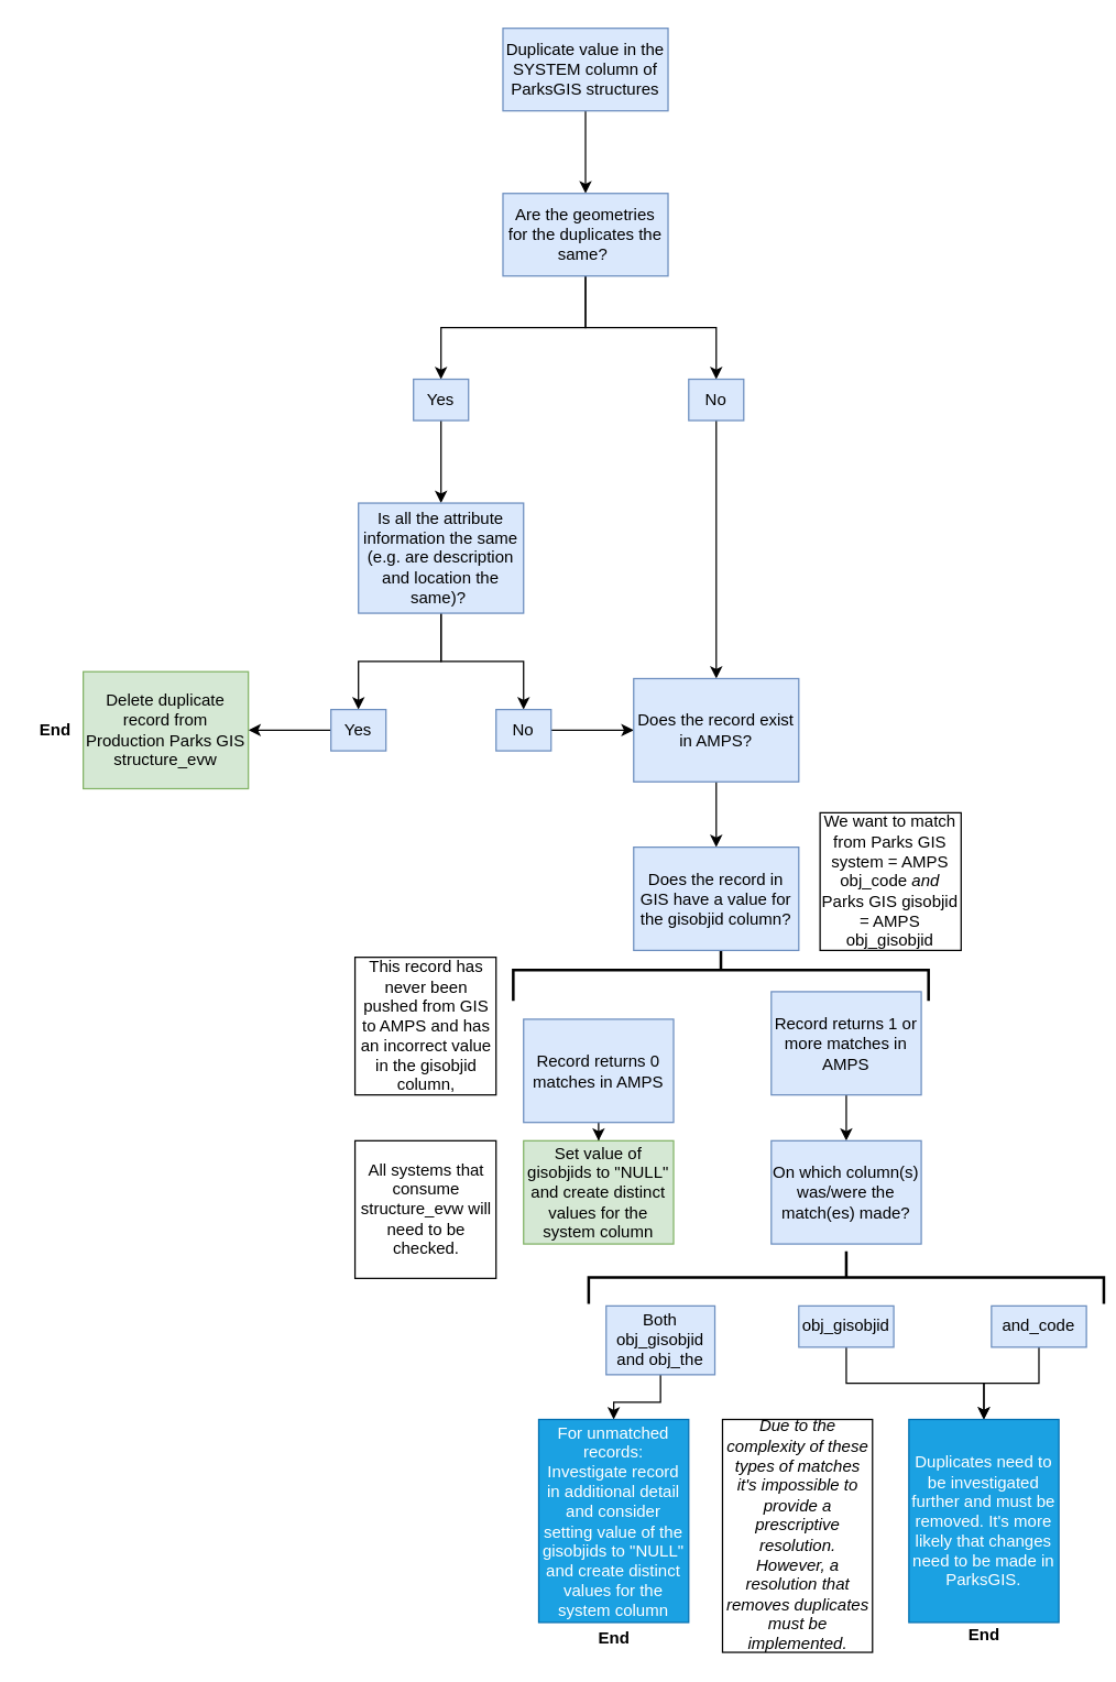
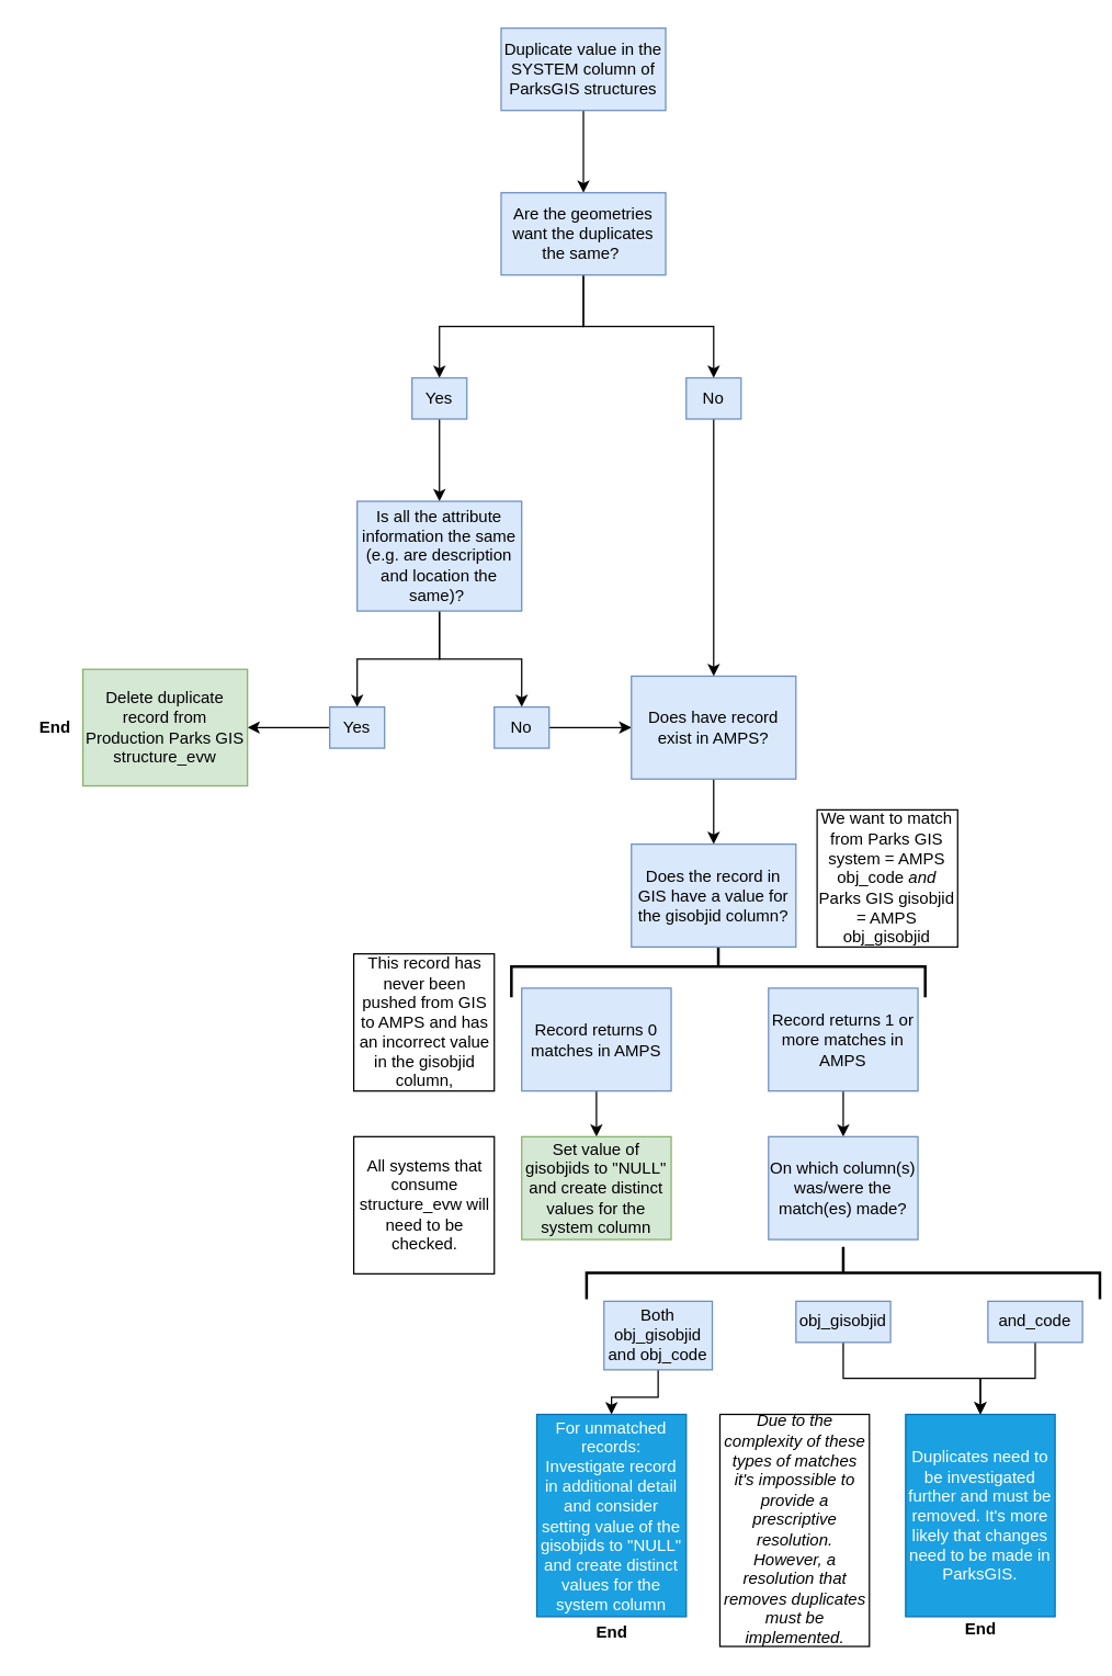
  <mxCell id="0" />
  <mxCell id="1" parent="0" />
  <mxCell id="2" value="" style="edgeStyle=orthogonalEdgeStyle;rounded=0;orthogonalLoop=1;jettySize=auto;html=1;" edge="1" parent="1" source="3"><mxGeometry relative="1" as="geometry"><mxPoint x="425" y="140" as="targetPoint" /></mxGeometry></mxCell>
  <mxCell id="3" value="&lt;div style=&quot;box-sizing: border-box ; font-family: &amp;#34;segoe ui&amp;#34; , , &amp;#34;apple color emoji&amp;#34; , &amp;#34;segoe ui emoji&amp;#34; , sans-serif ; font-size: 14px&quot;&gt;&lt;div style=&quot;box-sizing: border-box ; font-family: &amp;#34;segoe ui&amp;#34; , , &amp;#34;apple color emoji&amp;#34; , &amp;#34;segoe ui emoji&amp;#34; , sans-serif ; font-size: 12px&quot;&gt;Duplicate value in the SYSTEM column of ParksGIS structures&lt;/div&gt;&lt;/div&gt;" style="rounded=0;whiteSpace=wrap;html=1;fillColor=#dae8fc;strokeColor=#6c8ebf;" vertex="1" parent="1"><mxGeometry x="365" y="20" width="120" height="60" as="geometry" /></mxCell>
  <mxCell id="4" style="edgeStyle=orthogonalEdgeStyle;rounded=0;orthogonalLoop=1;jettySize=auto;html=1;exitX=0.5;exitY=1;exitDx=0;exitDy=0;entryX=0.5;entryY=0;entryDx=0;entryDy=0;" edge="1" parent="1" source="6" target="8"><mxGeometry relative="1" as="geometry" /></mxCell>
  <mxCell id="5" style="edgeStyle=orthogonalEdgeStyle;rounded=0;orthogonalLoop=1;jettySize=auto;html=1;exitX=0.5;exitY=1;exitDx=0;exitDy=0;entryX=0.5;entryY=0;entryDx=0;entryDy=0;" edge="1" parent="1" source="6" target="10"><mxGeometry relative="1" as="geometry" /></mxCell>
- <mxCell id="6" value="Are the geometries for the duplicates the same?&amp;nbsp;" style="rounded=0;whiteSpace=wrap;html=1;fillColor=#dae8fc;strokeColor=#6c8ebf;" vertex="1" parent="1"><mxGeometry x="365" y="140" width="120" height="60" as="geometry" /></mxCell>
+ <mxCell id="6" value="Are the geometries want the duplicates the same?&amp;nbsp;" style="rounded=0;whiteSpace=wrap;html=1;fillColor=#dae8fc;strokeColor=#6c8ebf;" vertex="1" parent="1"><mxGeometry x="365" y="140" width="120" height="60" as="geometry" /></mxCell>
  <mxCell id="7" value="" style="edgeStyle=orthogonalEdgeStyle;rounded=0;orthogonalLoop=1;jettySize=auto;html=1;" edge="1" parent="1" source="8" target="13"><mxGeometry relative="1" as="geometry" /></mxCell>
  <mxCell id="8" value="Yes" style="rounded=0;whiteSpace=wrap;html=1;fillColor=#dae8fc;strokeColor=#6C8EBF;" vertex="1" parent="1"><mxGeometry y="275" width="40" height="30" as="geometry" x="300" /></mxCell>
  <mxCell id="9" value="" style="edgeStyle=orthogonalEdgeStyle;rounded=0;orthogonalLoop=1;jettySize=auto;html=1;entryX=0.5;entryY=0;entryDx=0;entryDy=0;" edge="1" parent="1" source="10" target="20"><mxGeometry relative="1" as="geometry"><mxPoint x="520" y="365" as="targetPoint" /></mxGeometry></mxCell>
  <mxCell id="10" value="No" style="rounded=0;whiteSpace=wrap;html=1;fillColor=#dae8fc;strokeColor=#6C8EBF;" vertex="1" parent="1"><mxGeometry x="500" y="275" width="40" height="30" as="geometry" /></mxCell>
  <mxCell id="11" style="edgeStyle=orthogonalEdgeStyle;rounded=0;orthogonalLoop=1;jettySize=auto;html=1;exitX=0.5;exitY=1;exitDx=0;exitDy=0;entryX=0.5;entryY=0;entryDx=0;entryDy=0;" edge="1" parent="1" source="13" target="15"><mxGeometry relative="1" as="geometry" /></mxCell>
  <mxCell id="12" style="edgeStyle=orthogonalEdgeStyle;rounded=0;orthogonalLoop=1;jettySize=auto;html=1;exitX=0.5;exitY=1;exitDx=0;exitDy=0;entryX=0.5;entryY=0;entryDx=0;entryDy=0;" edge="1" parent="1" source="13" target="17"><mxGeometry relative="1" as="geometry" /></mxCell>
  <mxCell id="13" value="Is all the attribute information the same (e.g. are description and location the same)?&amp;nbsp;" style="rounded=0;whiteSpace=wrap;html=1;fillColor=#dae8fc;strokeColor=#6c8ebf;" vertex="1" parent="1"><mxGeometry x="260" y="365" width="120" height="80" as="geometry" /></mxCell>
  <mxCell id="14" value="" style="edgeStyle=orthogonalEdgeStyle;rounded=0;orthogonalLoop=1;jettySize=auto;html=1;" edge="1" parent="1" source="15" target="18"><mxGeometry relative="1" as="geometry" /></mxCell>
  <mxCell id="15" value="Yes" style="rounded=0;whiteSpace=wrap;html=1;fillColor=#dae8fc;strokeColor=#6c8ebf;" vertex="1" parent="1"><mxGeometry x="240" y="515" width="40" height="30" as="geometry" /></mxCell>
  <mxCell id="16" value="" style="edgeStyle=orthogonalEdgeStyle;rounded=0;orthogonalLoop=1;jettySize=auto;html=1;" edge="1" parent="1" source="17" target="20"><mxGeometry relative="1" as="geometry" /></mxCell>
  <mxCell id="17" value="No" style="rounded=0;whiteSpace=wrap;html=1;fillColor=#dae8fc;strokeColor=#6C8EBF;" vertex="1" parent="1"><mxGeometry x="360" y="515" width="40" height="30" as="geometry" /></mxCell>
  <mxCell id="18" value="Delete duplicate record from Production Parks GIS structure_evw" style="rounded=0;whiteSpace=wrap;html=1;fillColor=#d5e8d4;strokeColor=#82b366;" vertex="1" parent="1"><mxGeometry x="60" y="487.5" width="120" height="85" as="geometry" /></mxCell>
  <mxCell id="19" value="" style="edgeStyle=orthogonalEdgeStyle;rounded=0;orthogonalLoop=1;jettySize=auto;html=1;" edge="1" parent="1" source="20" target="22"><mxGeometry relative="1" as="geometry" /></mxCell>
- <mxCell id="20" value="Does the record exist in AMPS?" style="rounded=0;whiteSpace=wrap;html=1;fillColor=#dae8fc;strokeColor=#6c8ebf;" vertex="1" parent="1"><mxGeometry x="460" y="492.5" width="120" height="75" as="geometry" /></mxCell>
+ <mxCell id="20" value="Does have record exist in AMPS?" style="rounded=0;whiteSpace=wrap;html=1;fillColor=#dae8fc;strokeColor=#6c8ebf;" vertex="1" parent="1"><mxGeometry x="460" y="492.5" width="120" height="75" as="geometry" /></mxCell>
  <mxCell id="21" value="" style="strokeWidth=2;html=1;shape=mxgraph.flowchart.annotation_2;align=left;labelPosition=right;pointerEvents=1;rotation=90;" vertex="1" parent="1"><mxGeometry x="500.95" y="553.39" width="44.88" height="301.79" as="geometry" /></mxCell>
  <mxCell id="22" value="Does the record in GIS have a value for the gisobjid column?" style="rounded=0;whiteSpace=wrap;html=1;fillColor=#dae8fc;strokeColor=#6c8ebf;" vertex="1" parent="1"><mxGeometry x="460" y="615" width="120" height="75" as="geometry" /></mxCell>
  <mxCell id="23" value="We want to match from Parks GIS system = AMPS obj_code &lt;i&gt;and&lt;/i&gt; Parks GIS gisobjid = AMPS obj_gisobjid" style="rounded=0;whiteSpace=wrap;html=1;" vertex="1" parent="1"><mxGeometry x="595.45" y="590" width="102.5" height="100" as="geometry" /></mxCell>
  <mxCell id="24" value="" style="edgeStyle=orthogonalEdgeStyle;rounded=0;orthogonalLoop=1;jettySize=auto;html=1;" edge="1" parent="1" source="25" target="29"><mxGeometry relative="1" as="geometry" /></mxCell>
- <mxCell id="25" value="Record returns 0 matches in AMPS" style="rounded=0;whiteSpace=wrap;html=1;fillColor=#dae8fc;strokeColor=#6c8ebf;" vertex="1" parent="1"><mxGeometry x="380" y="740" width="109" height="75" as="geometry" /></mxCell>
+ <mxCell id="25" value="Record returns 0 matches in AMPS" style="rounded=0;whiteSpace=wrap;html=1;fillColor=#dae8fc;strokeColor=#6c8ebf;" vertex="1" parent="1"><mxGeometry x="380" y="720" width="109" height="75" as="geometry" /></mxCell>
  <mxCell id="26" value="" style="edgeStyle=orthogonalEdgeStyle;rounded=0;orthogonalLoop=1;jettySize=auto;html=1;" edge="1" parent="1" source="27" target="31"><mxGeometry relative="1" as="geometry" /></mxCell>
  <mxCell id="27" value="Record returns 1 or more matches in AMPS" style="rounded=0;whiteSpace=wrap;html=1;fillColor=#dae8fc;strokeColor=#6c8ebf;" vertex="1" parent="1"><mxGeometry x="560" y="720" width="109" height="75" as="geometry" /></mxCell>
  <mxCell id="28" value="This record has never been pushed from GIS to AMPS and has an incorrect value in the gisobjid column," style="rounded=0;whiteSpace=wrap;html=1;" vertex="1" parent="1"><mxGeometry x="257.5" y="695" width="102.5" height="100" as="geometry" /></mxCell>
  <mxCell id="29" value="Set value of gisobjids to &quot;NULL&quot; and create distinct values for the system column" style="rounded=0;whiteSpace=wrap;html=1;fillColor=#d5e8d4;strokeColor=#82b366;" vertex="1" parent="1"><mxGeometry x="380" y="828.3" width="109" height="75" as="geometry" /></mxCell>
  <mxCell id="30" value="All systems that consume structure_evw will need to be checked." style="rounded=0;whiteSpace=wrap;html=1;" vertex="1" parent="1"><mxGeometry x="257.5" y="828.3" width="102.5" height="100" as="geometry" /></mxCell>
  <mxCell id="31" value="On which column(s) was/were the match(es) made?" style="rounded=0;whiteSpace=wrap;html=1;fillColor=#dae8fc;strokeColor=#6c8ebf;" vertex="1" parent="1"><mxGeometry x="560" y="828.3" width="109" height="75" as="geometry" /></mxCell>
  <mxCell id="32" style="edgeStyle=orthogonalEdgeStyle;rounded=0;orthogonalLoop=1;jettySize=auto;html=1;exitX=0.5;exitY=1;exitDx=0;exitDy=0;" edge="1" parent="1" source="33" target="40"><mxGeometry relative="1" as="geometry" /></mxCell>
  <mxCell id="33" value="obj_gisobjid" style="rounded=0;whiteSpace=wrap;html=1;fillColor=#dae8fc;strokeColor=#6c8ebf;" vertex="1" parent="1"><mxGeometry x="580" y="948.3" width="69" height="30" as="geometry" /></mxCell>
  <mxCell id="34" style="edgeStyle=orthogonalEdgeStyle;rounded=0;orthogonalLoop=1;jettySize=auto;html=1;entryX=0.5;entryY=0;entryDx=0;entryDy=0;" edge="1" parent="1" source="35" target="40"><mxGeometry relative="1" as="geometry" /></mxCell>
  <mxCell id="35" value="and_code" style="rounded=0;whiteSpace=wrap;html=1;fillColor=#dae8fc;strokeColor=#6c8ebf;" vertex="1" parent="1"><mxGeometry x="720" y="948.3" width="69" height="30" as="geometry" /></mxCell>
  <mxCell id="36" value="" style="edgeStyle=orthogonalEdgeStyle;rounded=0;orthogonalLoop=1;jettySize=auto;html=1;" edge="1" parent="1" source="37" target="39"><mxGeometry relative="1" as="geometry" /></mxCell>
- <mxCell id="37" value="Both obj_gisobjid and obj_the" style="rounded=0;whiteSpace=wrap;html=1;fillColor=#dae8fc;strokeColor=#6c8ebf;" vertex="1" parent="1"><mxGeometry x="440" y="948.3" width="79" height="50" as="geometry" /></mxCell>
+ <mxCell id="37" value="Both obj_gisobjid and obj_code" style="rounded=0;whiteSpace=wrap;html=1;fillColor=#dae8fc;strokeColor=#6c8ebf;" vertex="1" parent="1"><mxGeometry x="440" y="948.3" width="79" height="50" as="geometry" /></mxCell>
  <mxCell id="38" value="" style="strokeWidth=2;html=1;shape=mxgraph.flowchart.annotation_2;align=left;labelPosition=right;pointerEvents=1;rotation=90;" vertex="1" parent="1"><mxGeometry x="595.45" y="740.48" width="38.11" height="374.37" as="geometry" /></mxCell>
  <mxCell id="39" value="For unmatched records: &lt;br&gt;Investigate record in additional detail and consider&lt;br&gt;setting value of the gisobjids to &quot;NULL&quot; and create distinct values for the system column" style="rounded=0;whiteSpace=wrap;html=1;fillColor=#1ba1e2;strokeColor=#006EAF;fontColor=#ffffff;" vertex="1" parent="1"><mxGeometry x="391" y="1030.8" width="109" height="147.5" as="geometry" /></mxCell>
  <mxCell id="40" value="Duplicates need to be investigated further and must be removed. It's more likely that changes need to be made in ParksGIS." style="rounded=0;whiteSpace=wrap;html=1;fillColor=#1ba1e2;strokeColor=#006EAF;fontColor=#ffffff;" vertex="1" parent="1"><mxGeometry x="660" y="1030.8" width="109" height="147.5" as="geometry" /></mxCell>
  <mxCell id="41" value="&lt;i&gt;Due to the complexity of these types of matches it's impossible to provide a prescriptive resolution. However, a resolution that removes duplicates must be implemented.&lt;/i&gt;" style="rounded=0;whiteSpace=wrap;html=1;" vertex="1" parent="1"><mxGeometry x="524.56" y="1030.8" width="109" height="169.2" as="geometry" /></mxCell>
  <mxCell id="42" value="&lt;b&gt;End&lt;/b&gt;" style="text;html=1;strokeColor=none;fillColor=none;align=center;verticalAlign=middle;whiteSpace=wrap;rounded=0;" vertex="1" parent="1"><mxGeometry x="425.5" y="1180" width="40" height="20" as="geometry" /></mxCell>
  <mxCell id="43" value="&lt;b&gt;End&lt;/b&gt;" style="text;html=1;strokeColor=none;fillColor=none;align=center;verticalAlign=middle;whiteSpace=wrap;rounded=0;" vertex="1" parent="1"><mxGeometry x="694.5" y="1178.3" width="40" height="20" as="geometry" /></mxCell>
  <mxCell id="44" value="&lt;b&gt;End&lt;/b&gt;" style="text;html=1;strokeColor=none;fillColor=none;align=center;verticalAlign=middle;whiteSpace=wrap;rounded=0;" vertex="1" parent="1"><mxGeometry x="20" y="520" width="40" height="20" as="geometry" /></mxCell>
